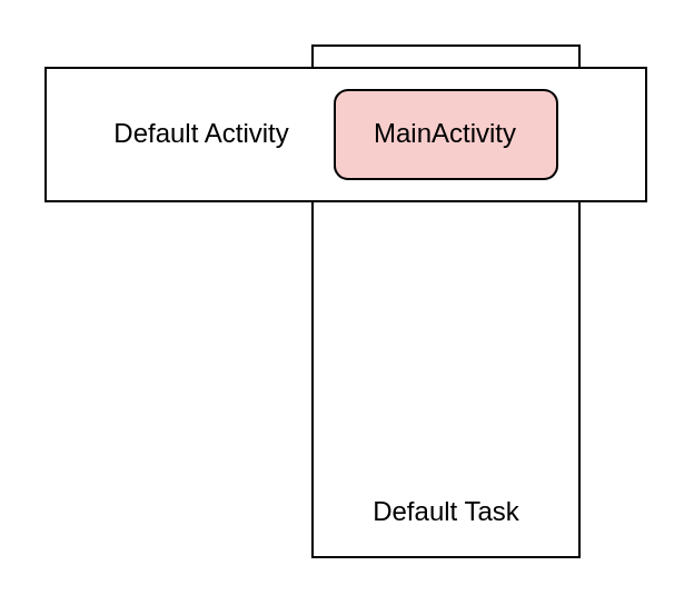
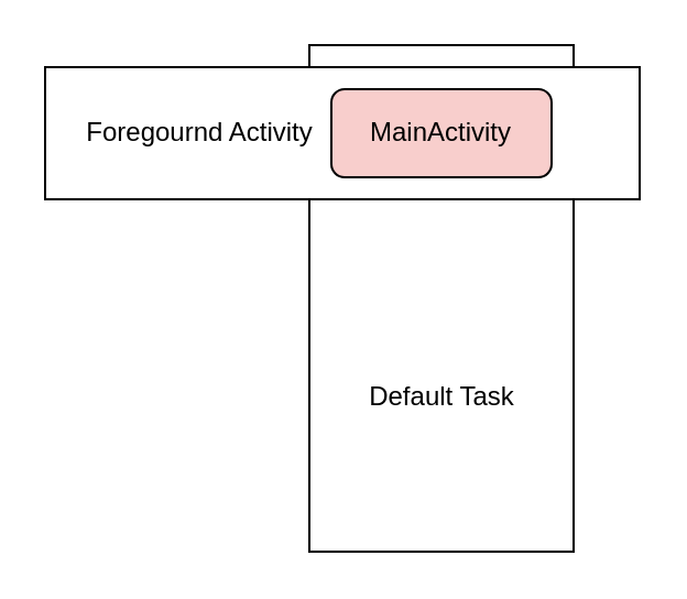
  <mxCell id="0" />
  <mxCell id="1" parent="0" />
  <mxCell id="2" value="" style="whiteSpace=wrap;html=1;" parent="1" vertex="1"><mxGeometry x="140" y="20" width="120" height="230" as="geometry" /></mxCell>
- <mxCell id="3" value="Default Task" style="text;html=1;align=center;verticalAlign=middle;resizable=0;points=[];autosize=1;" parent="1" vertex="1"><mxGeometry x="160" y="220" width="80" height="20" as="geometry" /></mxCell>
+ <mxCell id="3" value="Default Task" style="text;html=1;align=center;verticalAlign=middle;resizable=0;points=[];autosize=1;" parent="1" vertex="1"><mxGeometry x="160" y="170" width="80" height="20" as="geometry" /></mxCell>
  <mxCell id="4" value="" style="rounded=0;whiteSpace=wrap;html=1;" parent="1" vertex="1"><mxGeometry x="20" y="30" width="270" height="60" as="geometry" /></mxCell>
  <mxCell id="5" value="MainActivity" style="rounded=1;whiteSpace=wrap;html=1;fillColor=#f8cecc;" parent="1" vertex="1"><mxGeometry x="150" y="40" width="100" height="40" as="geometry" /></mxCell>
- <mxCell id="6" value="Default Activity" style="text;html=1;align=center;verticalAlign=middle;resizable=0;points=[];autosize=1;" parent="1" vertex="1"><mxGeometry x="30" y="50" width="120" height="20" as="geometry" /></mxCell>
+ <mxCell id="6" value="Foregournd Activity" style="text;html=1;align=center;verticalAlign=middle;resizable=0;points=[];autosize=1;" parent="1" vertex="1"><mxGeometry x="30" y="50" width="120" height="20" as="geometry" /></mxCell>
